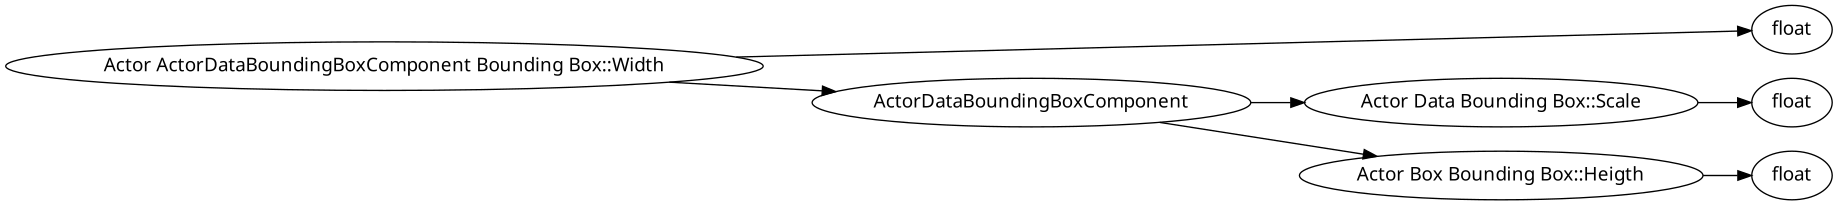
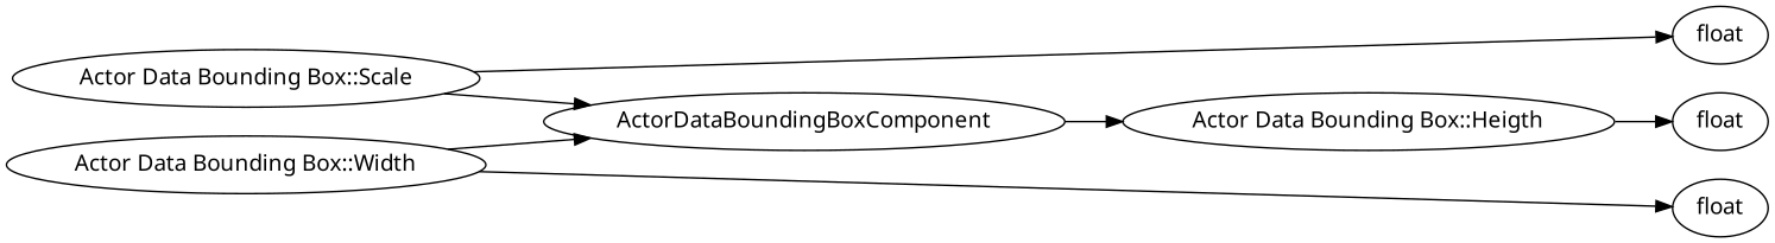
  digraph {
    fontname="Noto Sans"
    rankdir=LR
    node [fontname="Noto Sans"]
    edge [fontname="Noto Sans"]
    n1 [label=float]
    n2 [label=float]
    n3 [label=float]
    n4 [label=ActorDataBoundingBoxComponent]
    n5 [label="Actor Data Bounding Box::Scale"]
-   n6 [label="Actor Box Bounding Box::Heigth"]
-   n7 [label="Actor ActorDataBoundingBoxComponent Bounding Box::Width"]
+   n6 [label="Actor Data Bounding Box::Heigth"]
+   n7 [label="Actor Data Bounding Box::Width"]
    subgraph sub_1 {
      rank=max
      n1
      n2
      n3
    }
-   n4 -> n5
+   n5 -> n4
    n4 -> n6
    n5 -> n1
    n6 -> n3
    n7 -> n2
    n7 -> n4
  }
